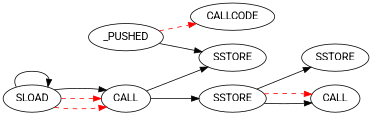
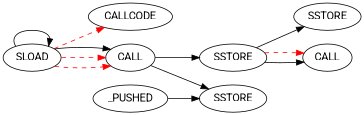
  digraph {
    fontname=Roboto
    rankdir=LR
    node [fontname=Roboto shape=oval]
    edge [fontname=Roboto style=solid]
    n1 [label=CALLCODE]
    n2 [label=CALL]
    n3 [label=SSTORE]
    n4 [label=SSTORE]
    n5 [label=SSTORE]
    n6 [label=CALL]
    n7 [label=_PUSHED]
    n8 [label=SLOAD]
    n2 -> n3
    n2 -> n4
    n3 -> n5
    n3 -> n6
    n3 -> n6 [color=red style=dashed]
-   n7 -> n1 [color=red style=dashed]
+   n8 -> n1 [color=red style=dashed]
    n7 -> n4
    n8 -> n2 [color=red style=dashed]
    n8 -> n2 [color=red style=dashed]
    n8 -> n2
    n8 -> n8 [style=""]
  }
